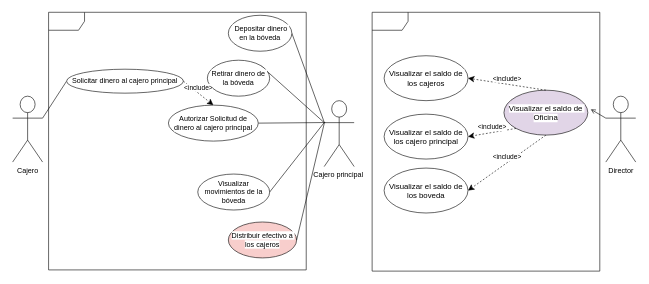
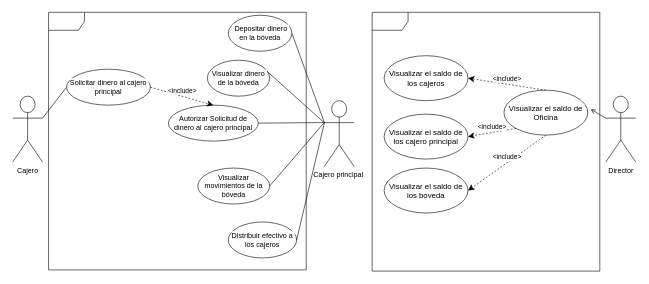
  <mxCell id="0" />
  <mxCell id="1" parent="0" />
  <mxCell id="2" value="" style="shape=umlFrame;whiteSpace=wrap;html=1;pointerEvents=0;" vertex="1" parent="1"><mxGeometry x="80" y="20" width="430" height="430" as="geometry" /></mxCell>
  <mxCell id="3" style="rounded=0;orthogonalLoop=1;jettySize=auto;html=1;entryX=1.035;entryY=0.426;entryDx=0;entryDy=0;endArrow=open;endFill=0;exitX=0;exitY=0.333;exitDx=0;exitDy=0;exitPerimeter=0;entryPerimeter=0;" edge="1" parent="1" source="18" target="22"><mxGeometry relative="1" as="geometry"><mxPoint x="1005" y="190" as="sourcePoint" /></mxGeometry></mxCell>
  <mxCell id="4" style="edgeStyle=none;shape=connector;rounded=0;orthogonalLoop=1;jettySize=auto;html=1;entryX=0;entryY=0.5;entryDx=0;entryDy=0;labelBackgroundColor=default;strokeColor=default;fontFamily=Helvetica;fontSize=11;fontColor=default;endArrow=none;endFill=0;exitX=1;exitY=0.333;exitDx=0;exitDy=0;exitPerimeter=0;" edge="1" parent="1" source="6" target="14"><mxGeometry relative="1" as="geometry"><mxPoint x="70" y="200" as="sourcePoint" /></mxGeometry></mxCell>
  <mxCell id="5" style="edgeStyle=none;shape=connector;rounded=0;orthogonalLoop=1;jettySize=auto;html=1;labelBackgroundColor=default;strokeColor=default;fontFamily=Helvetica;fontSize=11;fontColor=default;endArrow=none;endFill=0;exitX=0.034;exitY=0.332;exitDx=0;exitDy=0;exitPerimeter=0;entryX=1;entryY=0.5;entryDx=0;entryDy=0;" edge="1" parent="1" source="9" target="15"><mxGeometry relative="1" as="geometry"><mxPoint x="527.9" y="200" as="sourcePoint" /><mxPoint x="419.004" y="205.122" as="targetPoint" /></mxGeometry></mxCell>
  <mxCell id="6" value="Cajero" style="shape=umlActor;verticalLabelPosition=bottom;verticalAlign=top;html=1;" vertex="1" parent="1"><mxGeometry x="20" y="160" width="50" height="110" as="geometry" /></mxCell>
  <mxCell id="7" style="edgeStyle=none;shape=connector;rounded=0;orthogonalLoop=1;jettySize=auto;html=1;exitX=0;exitY=0.333;exitDx=0;exitDy=0;exitPerimeter=0;entryX=1;entryY=0.5;entryDx=0;entryDy=0;labelBackgroundColor=default;strokeColor=default;fontFamily=Helvetica;fontSize=11;fontColor=default;endArrow=none;endFill=0;" edge="1" parent="1" source="9" target="16"><mxGeometry relative="1" as="geometry" /></mxCell>
  <mxCell id="8" style="edgeStyle=none;shape=connector;rounded=0;orthogonalLoop=1;jettySize=auto;html=1;exitX=0;exitY=0.333;exitDx=0;exitDy=0;exitPerimeter=0;entryX=1;entryY=0;entryDx=0;entryDy=0;labelBackgroundColor=default;strokeColor=default;fontFamily=Helvetica;fontSize=11;fontColor=default;endArrow=none;endFill=0;" edge="1" parent="1" source="9" target="13"><mxGeometry relative="1" as="geometry" /></mxCell>
  <mxCell id="9" value="Cajero principal&amp;nbsp;" style="shape=umlActor;verticalLabelPosition=bottom;verticalAlign=top;html=1;" vertex="1" parent="1"><mxGeometry x="540" y="167.5" width="50" height="110" as="geometry" /></mxCell>
  <mxCell id="10" value="&lt;span style=&quot;font-family: Arial; white-space-collapse: preserve; background-color: rgb(255, 255, 255);&quot;&gt;&lt;font style=&quot;font-size: 13px;&quot;&gt;Visualizar el saldo de los cajeros&lt;/font&gt;&lt;/span&gt;" style="ellipse;whiteSpace=wrap;html=1;" vertex="1" parent="1"><mxGeometry x="640" y="92.5" width="140" height="75" as="geometry" /></mxCell>
  <mxCell id="11" style="edgeStyle=none;shape=connector;rounded=0;orthogonalLoop=1;jettySize=auto;html=1;exitX=1;exitY=0.5;exitDx=0;exitDy=0;labelBackgroundColor=default;strokeColor=default;fontFamily=Helvetica;fontSize=11;fontColor=default;endArrow=none;endFill=0;entryX=0.005;entryY=0.333;entryDx=0;entryDy=0;entryPerimeter=0;" edge="1" parent="1" source="12" target="9"><mxGeometry relative="1" as="geometry"><mxPoint x="540" y="200" as="targetPoint" /></mxGeometry></mxCell>
  <mxCell id="12" value="&lt;span style=&quot;font-family: Arial; white-space-collapse: preserve; background-color: rgb(255, 255, 255);&quot;&gt;&lt;font style=&quot;font-size: 12px;&quot;&gt; Depositar dinero en la bóveda&lt;/font&gt;&lt;/span&gt;" style="ellipse;whiteSpace=wrap;html=1;" vertex="1" parent="1"><mxGeometry x="380" y="25" width="106" height="60" as="geometry" /></mxCell>
- <mxCell id="13" value="&lt;span style=&quot;font-family: Arial; white-space-collapse: preserve; background-color: rgb(255, 255, 255);&quot;&gt;&lt;font style=&quot;font-size: 12px;&quot;&gt;Retirar dinero de la bóveda&lt;/font&gt;&lt;/span&gt;" style="ellipse;whiteSpace=wrap;html=1;" vertex="1" parent="1"><mxGeometry x="345" y="100" width="104" height="60" as="geometry" /></mxCell>
- <mxCell id="14" value="&lt;span style=&quot;font-family: Arial; white-space-collapse: preserve; background-color: rgb(255, 255, 255);&quot;&gt;&lt;font style=&quot;font-size: 12px;&quot;&gt;Solicitar dinero al cajero principal&lt;/font&gt;&lt;/span&gt;" style="ellipse;whiteSpace=wrap;html=1;" vertex="1" parent="1"><mxGeometry x="110" y="115" width="195" height="40" as="geometry" /></mxCell>
+ <mxCell id="13" value="&lt;span style=&quot;font-family: Arial; white-space-collapse: preserve; background-color: rgb(255, 255, 255);&quot;&gt;&lt;font style=&quot;font-size: 12px;&quot;&gt;Visualizar dinero de la bóveda&lt;/font&gt;&lt;/span&gt;" style="ellipse;whiteSpace=wrap;html=1;" vertex="1" parent="1"><mxGeometry x="345" y="100" width="104" height="60" as="geometry" /></mxCell>
+ <mxCell id="14" value="&lt;span style=&quot;font-family: Arial; white-space-collapse: preserve; background-color: rgb(255, 255, 255);&quot;&gt;&lt;font style=&quot;font-size: 12px;&quot;&gt;Solicitar dinero al cajero principal&lt;/font&gt;&lt;/span&gt;" style="ellipse;whiteSpace=wrap;html=1;" vertex="1" parent="1"><mxGeometry x="110" y="115" width="140" height="60" as="geometry" /></mxCell>
  <mxCell id="15" value="&lt;span style=&quot;font-family: Arial; white-space-collapse: preserve; background-color: rgb(255, 255, 255);&quot;&gt;&lt;font style=&quot;font-size: 12px;&quot;&gt;Autorizar Solicitud de dinero al cajero principal&lt;/font&gt;&lt;/span&gt;" style="ellipse;whiteSpace=wrap;html=1;" vertex="1" parent="1"><mxGeometry x="280" y="175" width="150" height="60" as="geometry" /></mxCell>
- <mxCell id="16" value="&lt;span style=&quot;font-family: Arial; white-space-collapse: preserve; background-color: rgb(255, 255, 255);&quot;&gt;&lt;font style=&quot;font-size: 12px;&quot;&gt;Visualizar movimientos de la bóveda&lt;/font&gt;&lt;/span&gt;" style="ellipse;whiteSpace=wrap;html=1;" vertex="1" parent="1"><mxGeometry x="329" y="290" width="120" height="60" as="geometry" /></mxCell>
+ <mxCell id="16" value="&lt;span style=&quot;font-family: Arial; white-space-collapse: preserve; background-color: rgb(255, 255, 255);&quot;&gt;&lt;font style=&quot;font-size: 12px;&quot;&gt;Visualizar movimientos de la bóveda&lt;/font&gt;&lt;/span&gt;" style="ellipse;whiteSpace=wrap;html=1;" vertex="1" parent="1"><mxGeometry x="329" y="280" width="120" height="60" as="geometry" /></mxCell>
  <mxCell id="17" value="" style="shape=umlFrame;whiteSpace=wrap;html=1;pointerEvents=0;" vertex="1" parent="1"><mxGeometry x="620" y="20" width="380" height="432" as="geometry" /></mxCell>
  <mxCell id="18" value="Director" style="shape=umlActor;verticalLabelPosition=bottom;verticalAlign=top;html=1;" vertex="1" parent="1"><mxGeometry x="1010" y="160" width="50" height="110" as="geometry" /></mxCell>
- <mxCell id="19" value="&lt;span style=&quot;font-family: Arial; white-space-collapse: preserve; background-color: rgb(255, 255, 255);&quot;&gt;&lt;font style=&quot;font-size: 12px;&quot;&gt;Distribuir efectivo a los cajeros&lt;/font&gt;&lt;/span&gt;" style="ellipse;whiteSpace=wrap;html=1;fillColor=#f8cecc;" vertex="1" parent="1"><mxGeometry x="380" y="370" width="114" height="60" as="geometry" /></mxCell>
+ <mxCell id="19" value="&lt;span style=&quot;font-family: Arial; white-space-collapse: preserve; background-color: rgb(255, 255, 255);&quot;&gt;&lt;font style=&quot;font-size: 12px;&quot;&gt;Distribuir efectivo a los cajeros&lt;/font&gt;&lt;/span&gt;" style="ellipse;whiteSpace=wrap;html=1;" vertex="1" parent="1"><mxGeometry x="380" y="370" width="114" height="60" as="geometry" /></mxCell>
  <mxCell id="20" style="edgeStyle=none;shape=connector;rounded=0;orthogonalLoop=1;jettySize=auto;html=1;exitX=0.006;exitY=0.337;exitDx=0;exitDy=0;exitPerimeter=0;entryX=1;entryY=0.5;entryDx=0;entryDy=0;labelBackgroundColor=default;strokeColor=default;fontFamily=Helvetica;fontSize=11;fontColor=default;endArrow=none;endFill=0;" edge="1" parent="1" source="9" target="19"><mxGeometry relative="1" as="geometry"><mxPoint x="550" y="207" as="sourcePoint" /><mxPoint x="444" y="310" as="targetPoint" /></mxGeometry></mxCell>
  <mxCell id="21" value="&amp;lt;include&amp;gt;" style="html=1;verticalAlign=bottom;endArrow=classic;dashed=1;endSize=8;elbow=vertical;rounded=0;labelBackgroundColor=default;strokeColor=default;fontFamily=Helvetica;fontSize=11;fontColor=default;shape=connector;entryX=0.5;entryY=0;entryDx=0;entryDy=0;endFill=1;exitX=1;exitY=0.5;exitDx=0;exitDy=0;" edge="1" parent="1" source="14" target="15"><mxGeometry relative="1" as="geometry"><mxPoint x="335" y="110" as="sourcePoint" /><mxPoint x="255" y="140" as="targetPoint" /></mxGeometry></mxCell>
- <mxCell id="22" value="&lt;span style=&quot;font-family: Arial; white-space-collapse: preserve; background-color: rgb(255, 255, 255);&quot;&gt;&lt;font style=&quot;font-size: 13px;&quot;&gt;Visualizar el saldo de Oficina&lt;/font&gt;&lt;/span&gt;" style="ellipse;whiteSpace=wrap;html=1;fillColor=#e1d5e7;" vertex="1" parent="1"><mxGeometry x="840" y="150" width="140" height="75" as="geometry" /></mxCell>
+ <mxCell id="22" value="&lt;span style=&quot;font-family: Arial; white-space-collapse: preserve; background-color: rgb(255, 255, 255);&quot;&gt;&lt;font style=&quot;font-size: 13px;&quot;&gt;Visualizar el saldo de Oficina&lt;/font&gt;&lt;/span&gt;" style="ellipse;whiteSpace=wrap;html=1;" vertex="1" parent="1"><mxGeometry x="840" y="150" width="140" height="75" as="geometry" /></mxCell>
  <mxCell id="23" value="&amp;lt;include&amp;gt;" style="html=1;verticalAlign=bottom;endArrow=classic;dashed=1;endSize=8;elbow=vertical;rounded=0;labelBackgroundColor=default;strokeColor=default;fontFamily=Helvetica;fontSize=11;fontColor=default;shape=connector;entryX=1;entryY=0.5;entryDx=0;entryDy=0;endFill=1;exitX=0.5;exitY=0;exitDx=0;exitDy=0;" edge="1" parent="1" source="22" target="10"><mxGeometry relative="1" as="geometry"><mxPoint x="710" y="205" as="sourcePoint" /><mxPoint x="815" y="235" as="targetPoint" /></mxGeometry></mxCell>
  <mxCell id="24" value="&lt;span style=&quot;font-family: Arial; white-space-collapse: preserve; background-color: rgb(255, 255, 255);&quot;&gt;&lt;font style=&quot;font-size: 13px;&quot;&gt;Visualizar el saldo de los cajero principal&lt;/font&gt;&lt;/span&gt;" style="ellipse;whiteSpace=wrap;html=1;" vertex="1" parent="1"><mxGeometry x="640" y="190" width="140" height="75" as="geometry" /></mxCell>
  <mxCell id="25" value="&lt;span style=&quot;font-family: Arial; white-space-collapse: preserve; background-color: rgb(255, 255, 255);&quot;&gt;&lt;font style=&quot;font-size: 13px;&quot;&gt;Visualizar el saldo de los boveda&lt;/font&gt;&lt;/span&gt;" style="ellipse;whiteSpace=wrap;html=1;" vertex="1" parent="1"><mxGeometry x="640" y="280" width="140" height="75" as="geometry" /></mxCell>
  <mxCell id="26" value="&amp;lt;include&amp;gt;" style="html=1;verticalAlign=bottom;endArrow=classic;dashed=1;endSize=8;elbow=vertical;rounded=0;labelBackgroundColor=default;strokeColor=default;fontFamily=Helvetica;fontSize=11;fontColor=default;shape=connector;entryX=1;entryY=0.5;entryDx=0;entryDy=0;endFill=1;exitX=0;exitY=1;exitDx=0;exitDy=0;" edge="1" parent="1" source="22" target="24"><mxGeometry relative="1" as="geometry"><mxPoint x="890" y="160" as="sourcePoint" /><mxPoint x="790" y="140" as="targetPoint" /></mxGeometry></mxCell>
  <mxCell id="27" value="&amp;lt;include&amp;gt;" style="html=1;verticalAlign=bottom;endArrow=classic;dashed=1;endSize=8;elbow=vertical;rounded=0;labelBackgroundColor=default;strokeColor=default;fontFamily=Helvetica;fontSize=11;fontColor=default;shape=connector;entryX=1;entryY=0.5;entryDx=0;entryDy=0;endFill=1;exitX=0.5;exitY=1;exitDx=0;exitDy=0;" edge="1" parent="1" source="22" target="25"><mxGeometry relative="1" as="geometry"><mxPoint x="841" y="224" as="sourcePoint" /><mxPoint x="790" y="238" as="targetPoint" /></mxGeometry></mxCell>
